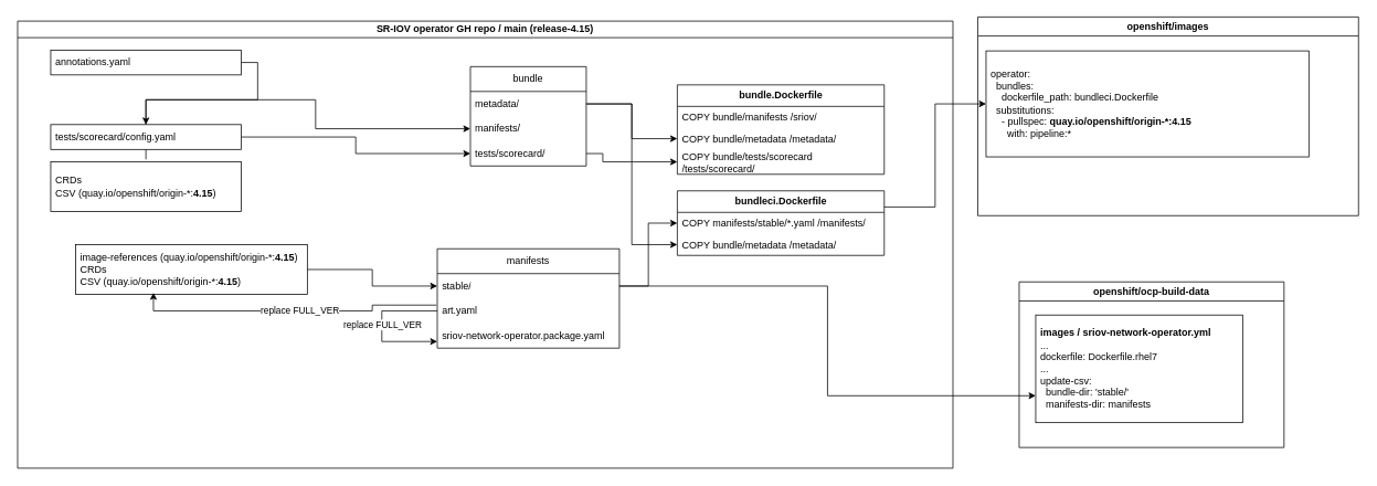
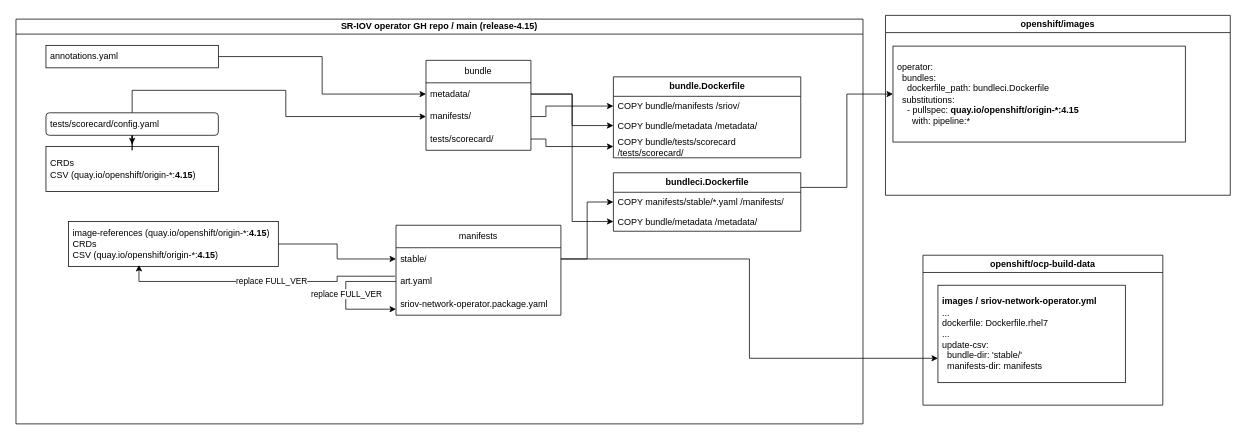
  <mxCell id="0" />
  <mxCell id="1" parent="0" />
  <mxCell id="2" value="SR-IOV operator GH repo / main (release-4.15)" style="swimlane;whiteSpace=wrap;html=1;startSize=20;" parent="1" vertex="1"><mxGeometry x="20" y="25" width="1130" height="540" as="geometry"><mxRectangle x="20" y="45" width="180" height="30" as="alternateBounds" /></mxGeometry></mxCell>
  <mxCell id="3" style="edgeStyle=orthogonalEdgeStyle;rounded=0;orthogonalLoop=1;jettySize=auto;html=1;exitX=1;exitY=0.5;exitDx=0;exitDy=0;entryX=0;entryY=0.5;entryDx=0;entryDy=0;" parent="2" source="26" target="6" edge="1"><mxGeometry relative="1" as="geometry"><mxPoint x="667" y="327.5" as="sourcePoint" /><mxPoint x="757" y="87.5" as="targetPoint" /></mxGeometry></mxCell>
  <mxCell id="4" style="edgeStyle=orthogonalEdgeStyle;rounded=0;orthogonalLoop=1;jettySize=auto;html=1;exitX=1;exitY=0.5;exitDx=0;exitDy=0;entryX=0;entryY=0.5;entryDx=0;entryDy=0;" parent="2" source="9" target="7" edge="1"><mxGeometry relative="1" as="geometry"><mxPoint x="697" y="90" as="sourcePoint" /><mxPoint x="757" y="152.5" as="targetPoint" /></mxGeometry></mxCell>
  <mxCell id="5" value="&lt;b style=&quot;border-color: var(--border-color);&quot;&gt;bundleci.Dockerfile&lt;/b&gt;" style="swimlane;fontStyle=0;childLayout=stackLayout;horizontal=1;startSize=26;fillColor=none;horizontalStack=0;resizeParent=1;resizeParentMax=0;resizeLast=0;collapsible=1;marginBottom=0;html=1;" parent="2" vertex="1"><mxGeometry x="797" y="205" width="250" height="78" as="geometry" /></mxCell>
  <mxCell id="6" value="COPY manifests/stable/*.yaml /manifests/" style="text;strokeColor=none;fillColor=none;align=left;verticalAlign=top;spacingLeft=4;spacingRight=4;overflow=hidden;rotatable=0;points=[[0,0.5],[1,0.5]];portConstraint=eastwest;whiteSpace=wrap;html=1;" parent="5" vertex="1"><mxGeometry y="26" width="250" height="26" as="geometry" /></mxCell>
  <mxCell id="7" value="COPY bundle/metadata /metadata/" style="text;strokeColor=none;fillColor=none;align=left;verticalAlign=top;spacingLeft=4;spacingRight=4;overflow=hidden;rotatable=0;points=[[0,0.5],[1,0.5]];portConstraint=eastwest;whiteSpace=wrap;html=1;" parent="5" vertex="1"><mxGeometry y="52" width="250" height="26" as="geometry" /></mxCell>
  <mxCell id="8" value="bundle" style="swimlane;fontStyle=0;childLayout=stackLayout;horizontal=1;startSize=30;horizontalStack=0;resizeParent=1;resizeParentMax=0;resizeLast=0;collapsible=1;marginBottom=0;whiteSpace=wrap;html=1;" parent="2" vertex="1"><mxGeometry x="547" y="55" width="140" height="120" as="geometry" /></mxCell>
  <mxCell id="9" value="metadata/" style="text;strokeColor=none;fillColor=none;align=left;verticalAlign=middle;spacingLeft=4;spacingRight=4;overflow=hidden;points=[[0,0.5],[1,0.5]];portConstraint=eastwest;rotatable=0;whiteSpace=wrap;html=1;" parent="8" vertex="1"><mxGeometry y="30" width="140" height="30" as="geometry" /></mxCell>
  <mxCell id="10" value="manifests/" style="text;strokeColor=none;fillColor=none;align=left;verticalAlign=middle;spacingLeft=4;spacingRight=4;overflow=hidden;points=[[0,0.5],[1,0.5]];portConstraint=eastwest;rotatable=0;whiteSpace=wrap;html=1;" parent="8" vertex="1"><mxGeometry y="60" width="140" height="30" as="geometry" /></mxCell>
  <mxCell id="11" value="tests/scorecard/" style="text;strokeColor=none;fillColor=none;align=left;verticalAlign=middle;spacingLeft=4;spacingRight=4;overflow=hidden;points=[[0,0.5],[1,0.5]];portConstraint=eastwest;rotatable=0;whiteSpace=wrap;html=1;" parent="8" vertex="1"><mxGeometry y="90" width="140" height="30" as="geometry" /></mxCell>
  <mxCell id="12" value="&lt;b style=&quot;border-color: var(--border-color);&quot;&gt;bundle.Dockerfile&lt;/b&gt;" style="swimlane;fontStyle=0;childLayout=stackLayout;horizontal=1;startSize=26;fillColor=none;horizontalStack=0;resizeParent=1;resizeParentMax=0;resizeLast=0;collapsible=1;marginBottom=0;html=1;" parent="2" vertex="1"><mxGeometry x="797" y="77" width="250" height="108" as="geometry" /></mxCell>
  <mxCell id="13" value="&lt;div&gt;COPY bundle/manifests /sriov/&lt;/div&gt;" style="text;strokeColor=none;fillColor=none;align=left;verticalAlign=top;spacingLeft=4;spacingRight=4;overflow=hidden;rotatable=0;points=[[0,0.5],[1,0.5]];portConstraint=eastwest;whiteSpace=wrap;html=1;" parent="12" vertex="1"><mxGeometry y="26" width="250" height="26" as="geometry" /></mxCell>
  <mxCell id="14" value="&lt;div&gt;COPY bundle/metadata /metadata/&lt;/div&gt;" style="text;strokeColor=none;fillColor=none;align=left;verticalAlign=top;spacingLeft=4;spacingRight=4;overflow=hidden;rotatable=0;points=[[0,0.5],[1,0.5]];portConstraint=eastwest;whiteSpace=wrap;html=1;" parent="12" vertex="1"><mxGeometry y="52" width="250" height="26" as="geometry" /></mxCell>
  <mxCell id="15" value="COPY bundle/tests/scorecard /tests/scorecard/" style="text;strokeColor=none;fillColor=none;align=left;verticalAlign=middle;spacingLeft=4;spacingRight=4;overflow=hidden;points=[[0,0.5],[1,0.5]];portConstraint=eastwest;rotatable=0;whiteSpace=wrap;html=1;" parent="12" vertex="1"><mxGeometry y="78" width="250" height="30" as="geometry" /></mxCell>
  <mxCell id="16" style="edgeStyle=orthogonalEdgeStyle;rounded=0;orthogonalLoop=1;jettySize=auto;html=1;exitX=1;exitY=0.5;exitDx=0;exitDy=0;entryX=0;entryY=0.5;entryDx=0;entryDy=0;" parent="2" source="9" target="14" edge="1"><mxGeometry relative="1" as="geometry" /></mxCell>
+ <mxCell id="17" style="edgeStyle=orthogonalEdgeStyle;rounded=0;orthogonalLoop=1;jettySize=auto;html=1;exitX=1;exitY=0.5;exitDx=0;exitDy=0;entryX=0;entryY=0.5;entryDx=0;entryDy=0;" parent="2" source="10" target="13" edge="1"><mxGeometry relative="1" as="geometry"><Array as="points"><mxPoint x="707" y="130" /><mxPoint x="707" y="116" /></Array></mxGeometry></mxCell>
  <mxCell id="18" style="edgeStyle=orthogonalEdgeStyle;rounded=0;orthogonalLoop=1;jettySize=auto;html=1;exitX=1;exitY=0.5;exitDx=0;exitDy=0;" parent="2" source="11" target="15" edge="1"><mxGeometry relative="1" as="geometry"><Array as="points"><mxPoint x="707" y="160" /><mxPoint x="707" y="170" /></Array></mxGeometry></mxCell>
  <mxCell id="19" style="edgeStyle=orthogonalEdgeStyle;rounded=0;orthogonalLoop=1;jettySize=auto;html=1;entryX=0;entryY=0.5;entryDx=0;entryDy=0;" parent="2" source="20" target="10" edge="1"><mxGeometry relative="1" as="geometry"><Array as="points"><mxPoint x="360" y="95" /><mxPoint x="360" y="130" /></Array></mxGeometry></mxCell>
  <mxCell id="20" value="CRDs&lt;br&gt;CSV (quay.io/openshift/origin-*:&lt;b&gt;4.15&lt;/b&gt;)" style="rounded=0;whiteSpace=wrap;html=1;align=left;perimeterSpacing=3;spacing=6;" parent="2" vertex="1"><mxGeometry x="40" y="170" width="230" height="60" as="geometry" /></mxCell>
- <mxCell id="21" style="edgeStyle=orthogonalEdgeStyle;rounded=0;orthogonalLoop=1;jettySize=auto;html=1;exitX=1;exitY=0.5;exitDx=0;exitDy=0;" parent="2" source="22" target="24" edge="1"><mxGeometry relative="1" as="geometry" /></mxCell>
+ <mxCell id="21" style="edgeStyle=orthogonalEdgeStyle;rounded=0;orthogonalLoop=1;jettySize=auto;html=1;exitX=1;exitY=0.5;exitDx=0;exitDy=0;entryX=0;entryY=0.5;entryDx=0;entryDy=0;" parent="2" source="22" target="9" edge="1"><mxGeometry relative="1" as="geometry" /></mxCell>
  <mxCell id="22" value="annotations.yaml" style="rounded=0;whiteSpace=wrap;html=1;align=left;spacing=6;" parent="2" vertex="1"><mxGeometry x="40" y="35" width="230" height="30" as="geometry" /></mxCell>
- <mxCell id="23" style="edgeStyle=orthogonalEdgeStyle;rounded=0;orthogonalLoop=1;jettySize=auto;html=1;entryX=0;entryY=0.5;entryDx=0;entryDy=0;" parent="2" source="24" target="11" edge="1"><mxGeometry relative="1" as="geometry" /></mxCell>
- <mxCell id="24" value="tests/scorecard/config.yaml" style="rounded=0;whiteSpace=wrap;html=1;align=left;spacing=6;" parent="2" vertex="1"><mxGeometry x="40" y="125" width="230" height="30" as="geometry" /></mxCell>
+ <mxCell id="23" style="edgeStyle=orthogonalEdgeStyle;rounded=0;orthogonalLoop=1;jettySize=auto;html=1;" parent="2" source="24" target="20" edge="1"><mxGeometry relative="1" as="geometry" /></mxCell>
+ <mxCell id="24" value="tests/scorecard/config.yaml" style="whiteSpace=wrap;html=1;align=left;spacing=6;rounded=1;" parent="2" vertex="1"><mxGeometry x="40" y="125" width="230" height="30" as="geometry" /></mxCell>
  <mxCell id="25" value="manifests" style="swimlane;fontStyle=0;childLayout=stackLayout;horizontal=1;startSize=30;horizontalStack=0;resizeParent=1;resizeParentMax=0;resizeLast=0;collapsible=1;marginBottom=0;whiteSpace=wrap;html=1;" parent="2" vertex="1"><mxGeometry x="507" y="275" width="220" height="120" as="geometry" /></mxCell>
  <mxCell id="26" value="stable/" style="text;strokeColor=none;fillColor=none;align=left;verticalAlign=middle;spacingLeft=4;spacingRight=4;overflow=hidden;points=[[0,0.5],[1,0.5]];portConstraint=eastwest;rotatable=0;whiteSpace=wrap;html=1;" parent="25" vertex="1"><mxGeometry y="30" width="220" height="30" as="geometry" /></mxCell>
  <mxCell id="27" value="art.yaml" style="text;strokeColor=none;fillColor=none;align=left;verticalAlign=middle;spacingLeft=4;spacingRight=4;overflow=hidden;points=[[0,0.5],[1,0.5]];portConstraint=eastwest;rotatable=0;whiteSpace=wrap;html=1;" parent="25" vertex="1"><mxGeometry y="60" width="220" height="30" as="geometry" /></mxCell>
  <mxCell id="28" value="sriov-network-operator.package.yaml" style="text;strokeColor=none;fillColor=none;align=left;verticalAlign=middle;spacingLeft=4;spacingRight=4;overflow=hidden;points=[[0,0.5],[1,0.5]];portConstraint=eastwest;rotatable=0;whiteSpace=wrap;html=1;" parent="25" vertex="1"><mxGeometry y="90" width="220" height="30" as="geometry" /></mxCell>
  <mxCell id="29" style="edgeStyle=orthogonalEdgeStyle;rounded=0;orthogonalLoop=1;jettySize=auto;html=1;entryX=0;entryY=0.733;entryDx=0;entryDy=0;entryPerimeter=0;" parent="25" source="27" target="28" edge="1"><mxGeometry relative="1" as="geometry"><Array as="points"><mxPoint x="-67" y="75" /><mxPoint x="-67" y="112" /></Array></mxGeometry></mxCell>
  <mxCell id="30" value="replace FULL_VER" style="edgeLabel;html=1;align=center;verticalAlign=middle;resizable=0;points=[];" parent="29" vertex="1" connectable="0"><mxGeometry x="-0.029" relative="1" as="geometry"><mxPoint as="offset" /></mxGeometry></mxCell>
  <mxCell id="31" value="image-references (quay.io/openshift/origin-*:&lt;b&gt;4.15&lt;/b&gt;)&lt;br&gt;CRDs&lt;br style=&quot;border-color: var(--border-color);&quot;&gt;CSV (quay.io/openshift/origin-*:&lt;b style=&quot;border-color: var(--border-color);&quot;&gt;4.15&lt;/b&gt;)" style="rounded=0;whiteSpace=wrap;html=1;align=left;spacing=6;" parent="2" vertex="1"><mxGeometry x="70" y="270" width="280" height="60" as="geometry" /></mxCell>
  <mxCell id="32" style="edgeStyle=orthogonalEdgeStyle;rounded=0;orthogonalLoop=1;jettySize=auto;html=1;entryX=0;entryY=0.5;entryDx=0;entryDy=0;" parent="2" source="31" target="26" edge="1"><mxGeometry relative="1" as="geometry" /></mxCell>
  <mxCell id="33" style="edgeStyle=orthogonalEdgeStyle;rounded=0;orthogonalLoop=1;jettySize=auto;html=1;entryX=0.336;entryY=0.967;entryDx=0;entryDy=0;entryPerimeter=0;exitX=-0.005;exitY=0.267;exitDx=0;exitDy=0;exitPerimeter=0;" parent="2" source="27" target="31" edge="1"><mxGeometry relative="1" as="geometry" /></mxCell>
  <mxCell id="34" value="replace FULL_VER" style="edgeLabel;html=1;align=center;verticalAlign=middle;resizable=0;points=[];" parent="33" vertex="1" connectable="0"><mxGeometry x="-0.074" y="-1" relative="1" as="geometry"><mxPoint as="offset" /></mxGeometry></mxCell>
  <mxCell id="35" value="openshift/images" style="swimlane;whiteSpace=wrap;html=1;" parent="1" vertex="1"><mxGeometry x="1180" y="20" width="460" height="240" as="geometry" /></mxCell>
  <mxCell id="36" value="operator:&lt;br&gt;&amp;nbsp; bundles:&lt;br&gt;&amp;nbsp; &amp;nbsp;&amp;nbsp;dockerfile_path: bundleci.Dockerfile&lt;br&gt;&amp;nbsp; substitutions:&lt;br&gt;&amp;nbsp; &amp;nbsp;&amp;nbsp;- pullspec: &lt;b&gt;quay.io/openshift/origin-*:4.15&lt;/b&gt;&lt;div&gt;&amp;nbsp; &amp;nbsp; &amp;nbsp; with: pipeline:*&lt;/div&gt;" style="rounded=0;whiteSpace=wrap;html=1;align=left;spacing=6;" vertex="1" parent="35"><mxGeometry x="10" y="41" width="390" height="128" as="geometry" /></mxCell>
  <mxCell id="37" value="openshift/ocp-build-data" style="swimlane;whiteSpace=wrap;html=1;" parent="1" vertex="1"><mxGeometry x="1230" y="340" width="320" height="200" as="geometry" /></mxCell>
  <mxCell id="38" value="&lt;div&gt;&lt;b&gt;images&amp;nbsp;&lt;span style=&quot;background-color: initial;&quot;&gt;/ sriov-network-operator.yml&lt;/span&gt;&lt;/b&gt;&lt;/div&gt;&lt;div&gt;&lt;span style=&quot;background-color: initial;&quot;&gt;...&lt;br&gt;dockerfile: Dockerfile.rhel7&lt;br&gt;...&lt;br&gt;&lt;div&gt;update-csv:&lt;/div&gt;&lt;div&gt;&amp;nbsp; bundle-dir: 'stable/'&lt;/div&gt;&lt;div&gt;&amp;nbsp; manifests-dir: manifests&lt;/div&gt;&lt;/span&gt;&lt;/div&gt;" style="rounded=0;whiteSpace=wrap;html=1;align=left;spacing=6;" vertex="1" parent="37"><mxGeometry x="20" y="40" width="250" height="130" as="geometry" /></mxCell>
  <mxCell id="39" style="edgeStyle=orthogonalEdgeStyle;rounded=0;orthogonalLoop=1;jettySize=auto;html=1;exitX=1;exitY=0.25;exitDx=0;exitDy=0;entryX=0;entryY=0.5;entryDx=0;entryDy=0;" edge="1" parent="1" source="5" target="36"><mxGeometry relative="1" as="geometry" /></mxCell>
  <mxCell id="40" style="edgeStyle=orthogonalEdgeStyle;rounded=0;orthogonalLoop=1;jettySize=auto;html=1;exitX=1;exitY=0.5;exitDx=0;exitDy=0;entryX=0;entryY=0.75;entryDx=0;entryDy=0;" edge="1" parent="1" source="26" target="38"><mxGeometry relative="1" as="geometry" /></mxCell>
